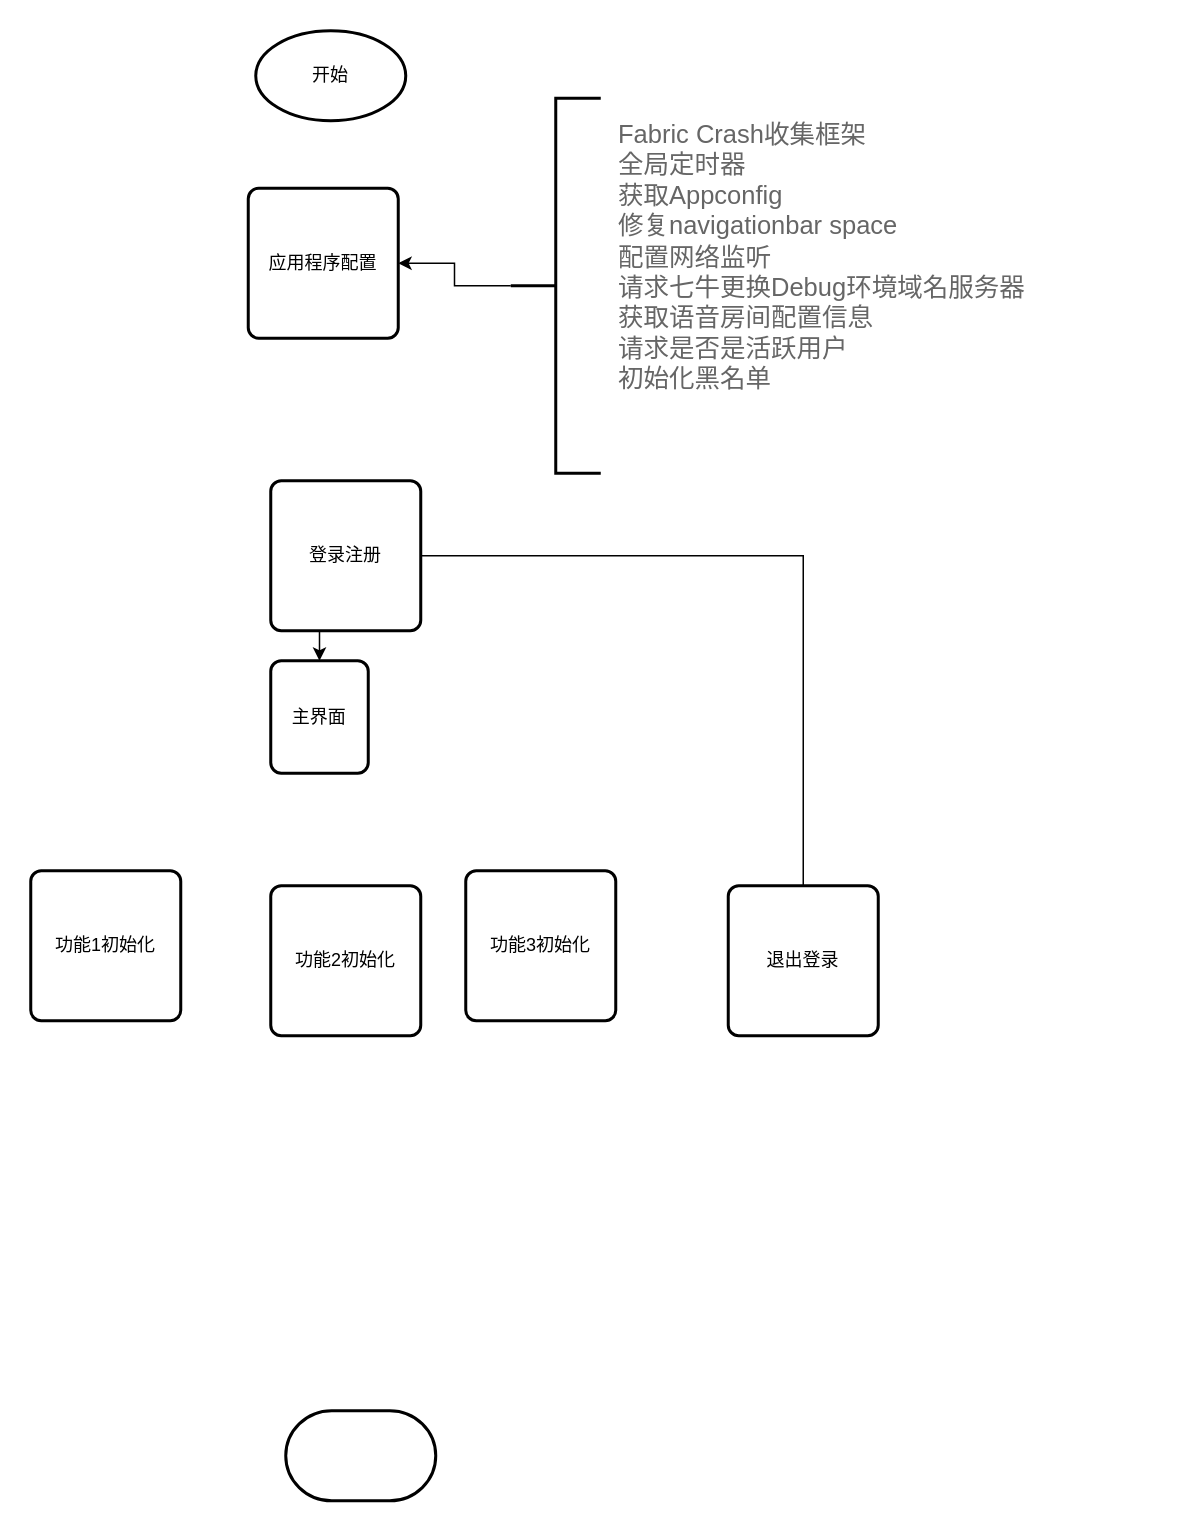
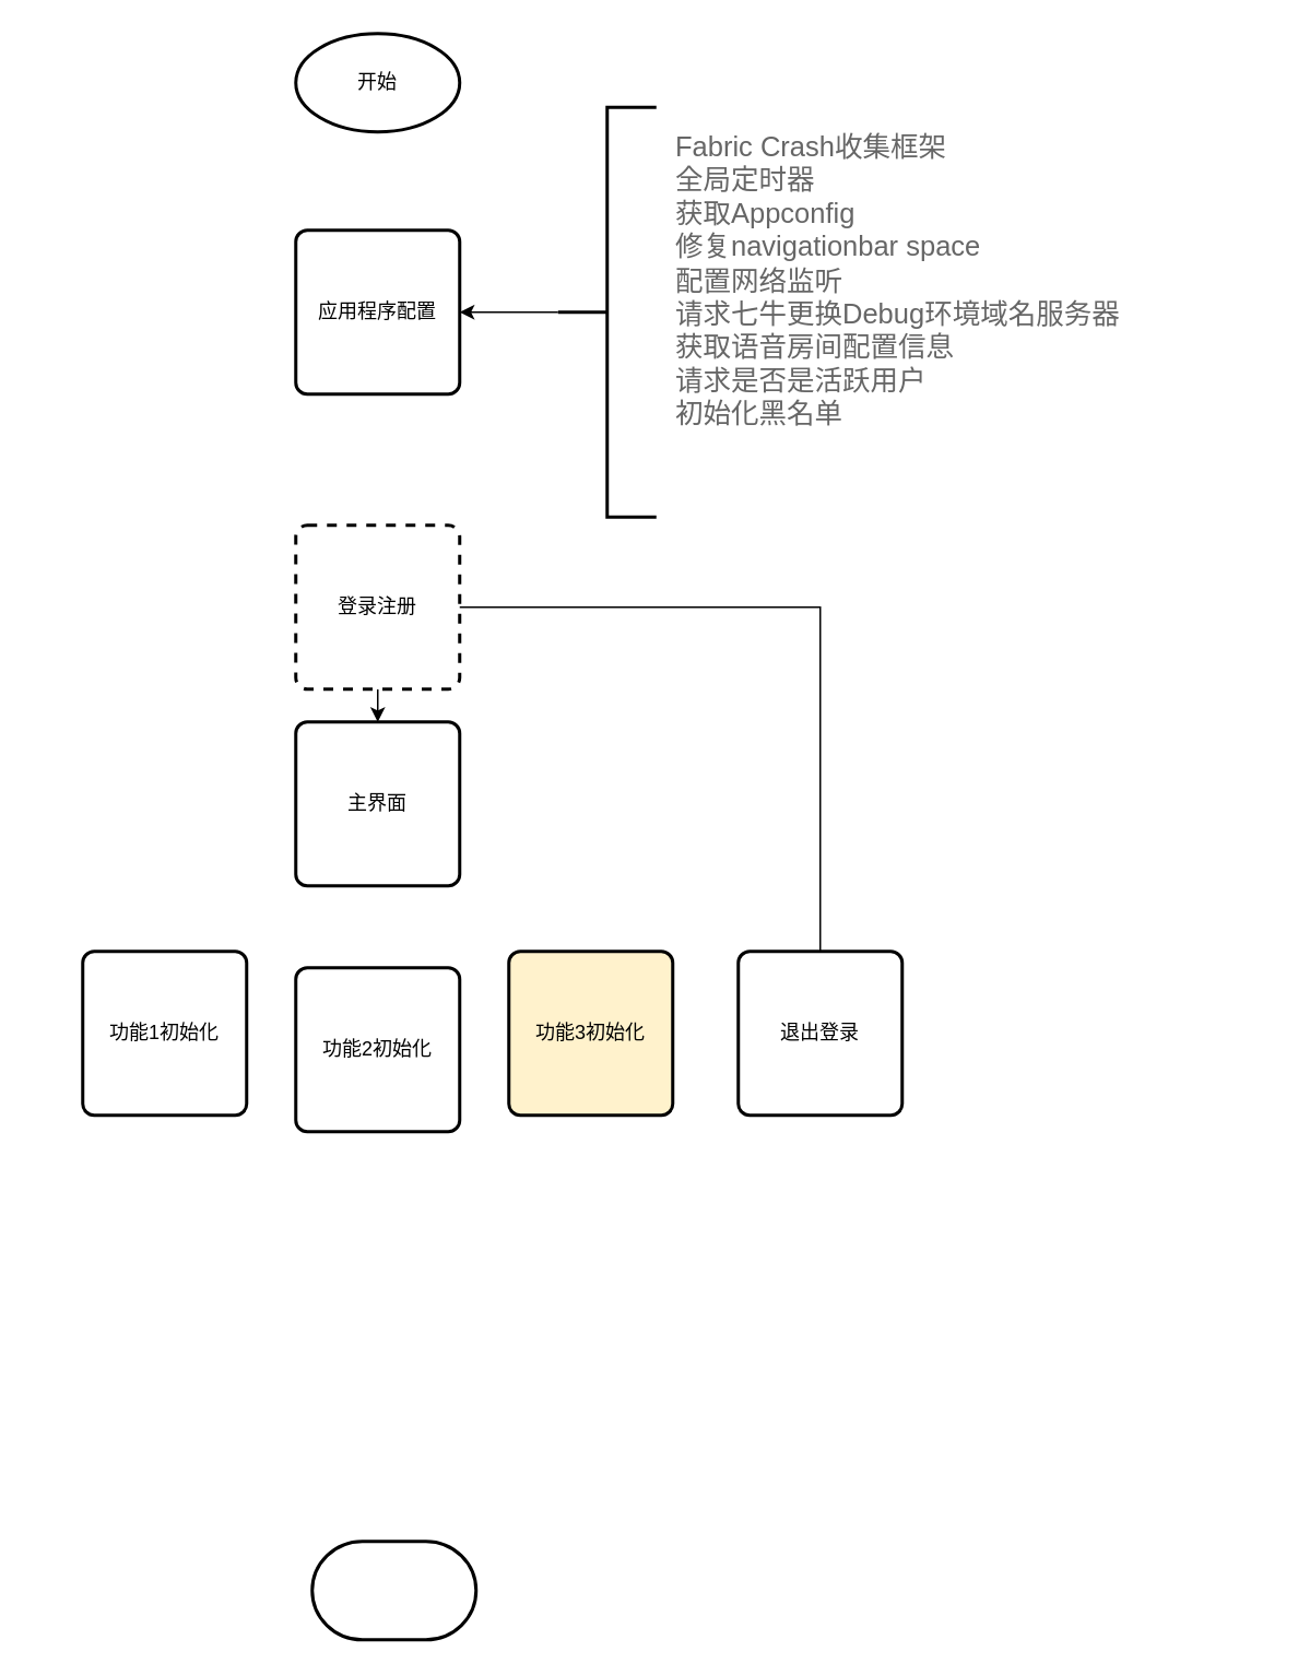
  <mxCell id="0" />
  <mxCell id="1" parent="0" />
  <mxCell id="2" value="" style="strokeWidth=2;html=1;shape=mxgraph.flowchart.terminator;whiteSpace=wrap;" vertex="1" parent="1"><mxGeometry x="190" y="940" width="100" height="60" as="geometry" /></mxCell>
- <mxCell id="3" value="开始" style="strokeWidth=2;html=1;shape=mxgraph.flowchart.start_1;whiteSpace=wrap;" vertex="1" parent="1"><mxGeometry x="170" y="20" width="100" height="60" as="geometry" /></mxCell>
+ <mxCell id="3" value="开始" style="strokeWidth=2;html=1;shape=mxgraph.flowchart.start_1;whiteSpace=wrap;" vertex="1" parent="1"><mxGeometry x="180" y="20" width="100" height="60" as="geometry" /></mxCell>
  <mxCell id="4" style="edgeStyle=orthogonalEdgeStyle;rounded=0;orthogonalLoop=1;jettySize=auto;html=1;exitX=0.5;exitY=1;exitDx=0;exitDy=0;entryX=0.5;entryY=0;entryDx=0;entryDy=0;" edge="1" parent="1" source="5" target="6"><mxGeometry relative="1" as="geometry" /></mxCell>
- <mxCell id="5" value="登录注册" style="rounded=1;whiteSpace=wrap;html=1;absoluteArcSize=1;arcSize=14;strokeWidth=2;" vertex="1" parent="1"><mxGeometry x="180" y="320" width="100" height="100" as="geometry" /></mxCell>
- <mxCell id="6" value="主界面" style="rounded=1;whiteSpace=wrap;html=1;absoluteArcSize=1;arcSize=14;strokeWidth=2;" vertex="1" parent="1"><mxGeometry x="180" y="440" width="65" height="75" as="geometry" /></mxCell>
+ <mxCell id="5" value="登录注册" style="rounded=1;whiteSpace=wrap;html=1;absoluteArcSize=1;arcSize=14;strokeWidth=2;dashed=1;" vertex="1" parent="1"><mxGeometry x="180" y="320" width="100" height="100" as="geometry" /></mxCell>
+ <mxCell id="6" value="主界面" style="rounded=1;whiteSpace=wrap;html=1;absoluteArcSize=1;arcSize=14;strokeWidth=2;" vertex="1" parent="1"><mxGeometry x="180" y="440" width="100" height="100" as="geometry" /></mxCell>
  <mxCell id="7" style="edgeStyle=orthogonalEdgeStyle;rounded=0;orthogonalLoop=1;jettySize=auto;html=1;exitX=0.5;exitY=0;exitDx=0;exitDy=0;entryX=1;entryY=0.5;entryDx=0;entryDy=0;endArrow=none;" edge="1" parent="1" source="8" target="5"><mxGeometry relative="1" as="geometry" /></mxCell>
- <mxCell id="8" value="退出登录" style="rounded=1;whiteSpace=wrap;html=1;absoluteArcSize=1;arcSize=14;strokeWidth=2;" vertex="1" parent="1"><mxGeometry x="485" y="590" width="100" height="100" as="geometry" /></mxCell>
- <mxCell id="9" value="功能1初始化" style="rounded=1;whiteSpace=wrap;html=1;absoluteArcSize=1;arcSize=14;strokeWidth=2;" vertex="1" parent="1"><mxGeometry x="20" y="580" width="100" height="100" as="geometry" /></mxCell>
+ <mxCell id="8" value="退出登录" style="rounded=1;whiteSpace=wrap;html=1;absoluteArcSize=1;arcSize=14;strokeWidth=2;" vertex="1" parent="1"><mxGeometry x="450" y="580" width="100" height="100" as="geometry" /></mxCell>
+ <mxCell id="9" value="功能1初始化" style="rounded=1;whiteSpace=wrap;html=1;absoluteArcSize=1;arcSize=14;strokeWidth=2;" vertex="1" parent="1"><mxGeometry x="50" y="580" width="100" height="100" as="geometry" /></mxCell>
  <mxCell id="10" value="功能2初始化" style="rounded=1;whiteSpace=wrap;html=1;absoluteArcSize=1;arcSize=14;strokeWidth=2;" vertex="1" parent="1"><mxGeometry x="180" y="590" width="100" height="100" as="geometry" /></mxCell>
- <mxCell id="11" value="功能3初始化" style="rounded=1;whiteSpace=wrap;html=1;absoluteArcSize=1;arcSize=14;strokeWidth=2;" vertex="1" parent="1"><mxGeometry x="310" y="580" width="100" height="100" as="geometry" /></mxCell>
- <mxCell id="12" value="应用程序配置" style="rounded=1;whiteSpace=wrap;html=1;absoluteArcSize=1;arcSize=14;strokeWidth=2;" vertex="1" parent="1"><mxGeometry x="165" y="125" width="100" height="100" as="geometry" /></mxCell>
+ <mxCell id="11" value="功能3初始化" style="rounded=1;whiteSpace=wrap;html=1;absoluteArcSize=1;arcSize=14;strokeWidth=2;fillColor=#fff2cc;" vertex="1" parent="1"><mxGeometry x="310" y="580" width="100" height="100" as="geometry" /></mxCell>
+ <mxCell id="12" value="应用程序配置" style="rounded=1;whiteSpace=wrap;html=1;absoluteArcSize=1;arcSize=14;strokeWidth=2;" vertex="1" parent="1"><mxGeometry x="180" y="140" width="100" height="100" as="geometry" /></mxCell>
  <mxCell id="13" style="edgeStyle=orthogonalEdgeStyle;rounded=0;orthogonalLoop=1;jettySize=auto;html=1;exitX=0;exitY=0.5;exitDx=0;exitDy=0;exitPerimeter=0;entryX=1;entryY=0.5;entryDx=0;entryDy=0;" edge="1" parent="1" source="14" target="12"><mxGeometry relative="1" as="geometry" /></mxCell>
  <mxCell id="14" value="" style="strokeWidth=2;html=1;shape=mxgraph.flowchart.annotation_2;align=left;pointerEvents=1" vertex="1" parent="1"><mxGeometry x="340" y="65" width="60" height="250" as="geometry" /></mxCell>
  <mxCell id="15" value="Fabric Crash收集框架&lt;br&gt;全局定时器&lt;br&gt;获取Appconfig&lt;br&gt;修复navigationbar space&lt;br&gt;配置网络监听&lt;br&gt;请求七牛更换Debug环境域名服务器&lt;br&gt;获取语音房间配置信息&lt;br&gt;请求是否是活跃用户&lt;br&gt;初始化黑名单&lt;br&gt;" style="strokeWidth=1;shadow=0;dashed=0;align=center;html=1;shape=mxgraph.mockup.text.bulletedList;textColor=#666666;mainText=,,,,;textSize=17;bulletStyle=none;strokeColor=none;fillColor=none;align=left;verticalAlign=top;fontSize=17;fontColor=#666666;" vertex="1" parent="1"><mxGeometry x="410" y="73" width="360" height="227" as="geometry" /></mxCell>
